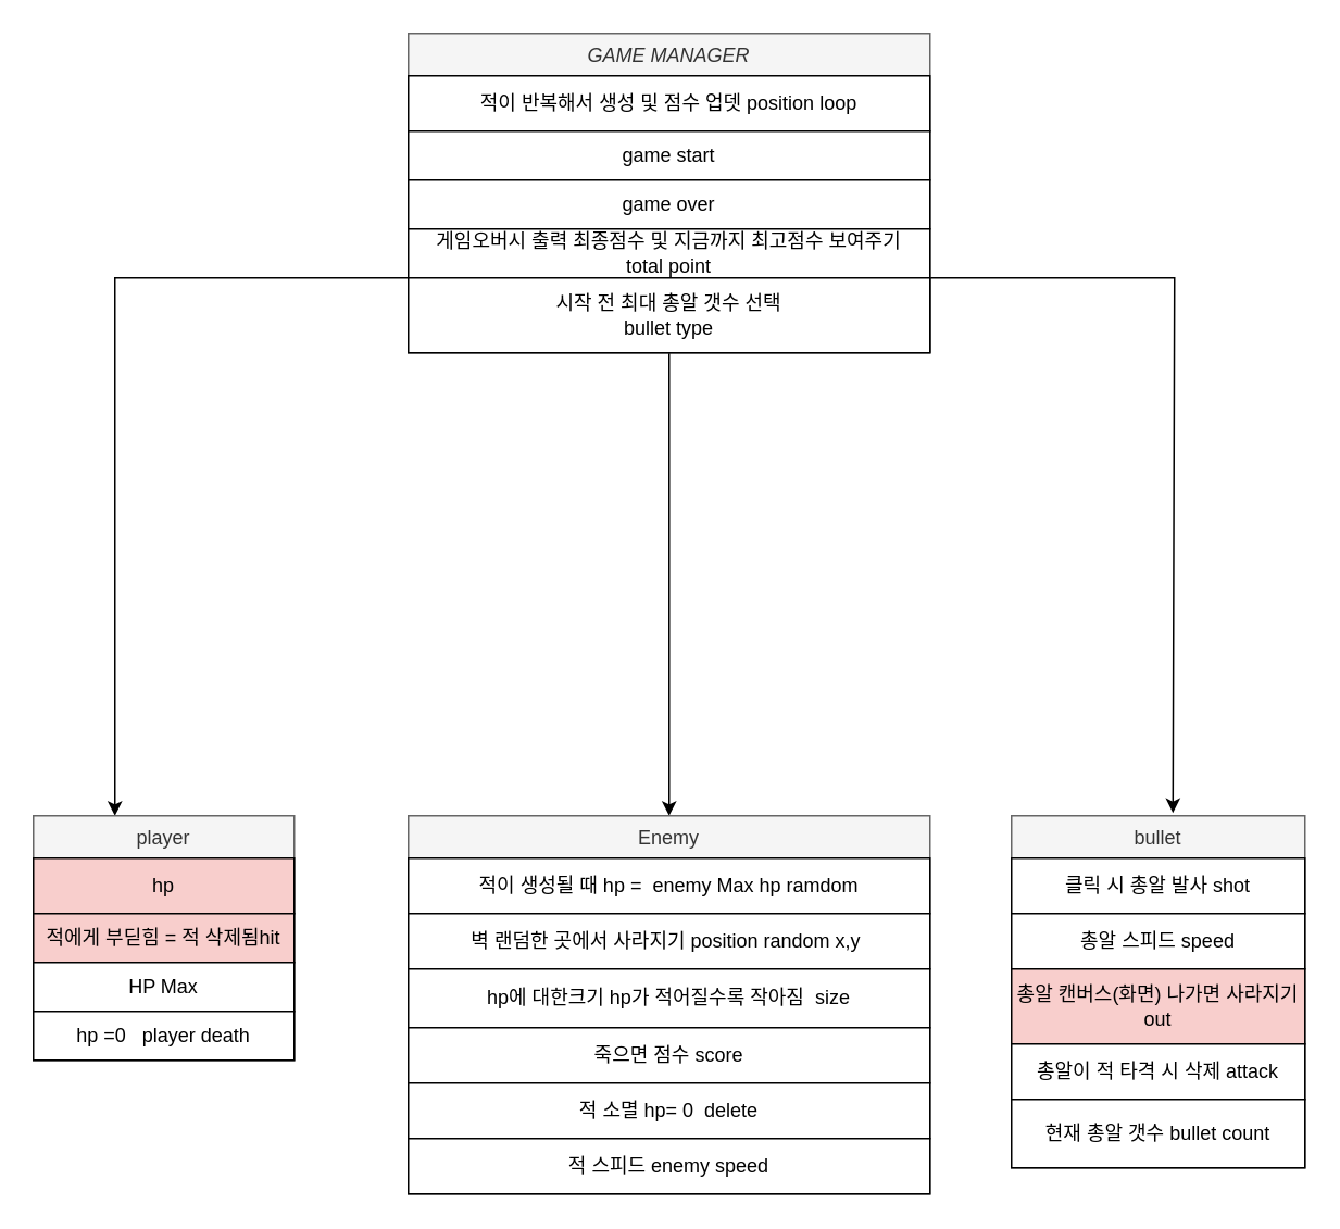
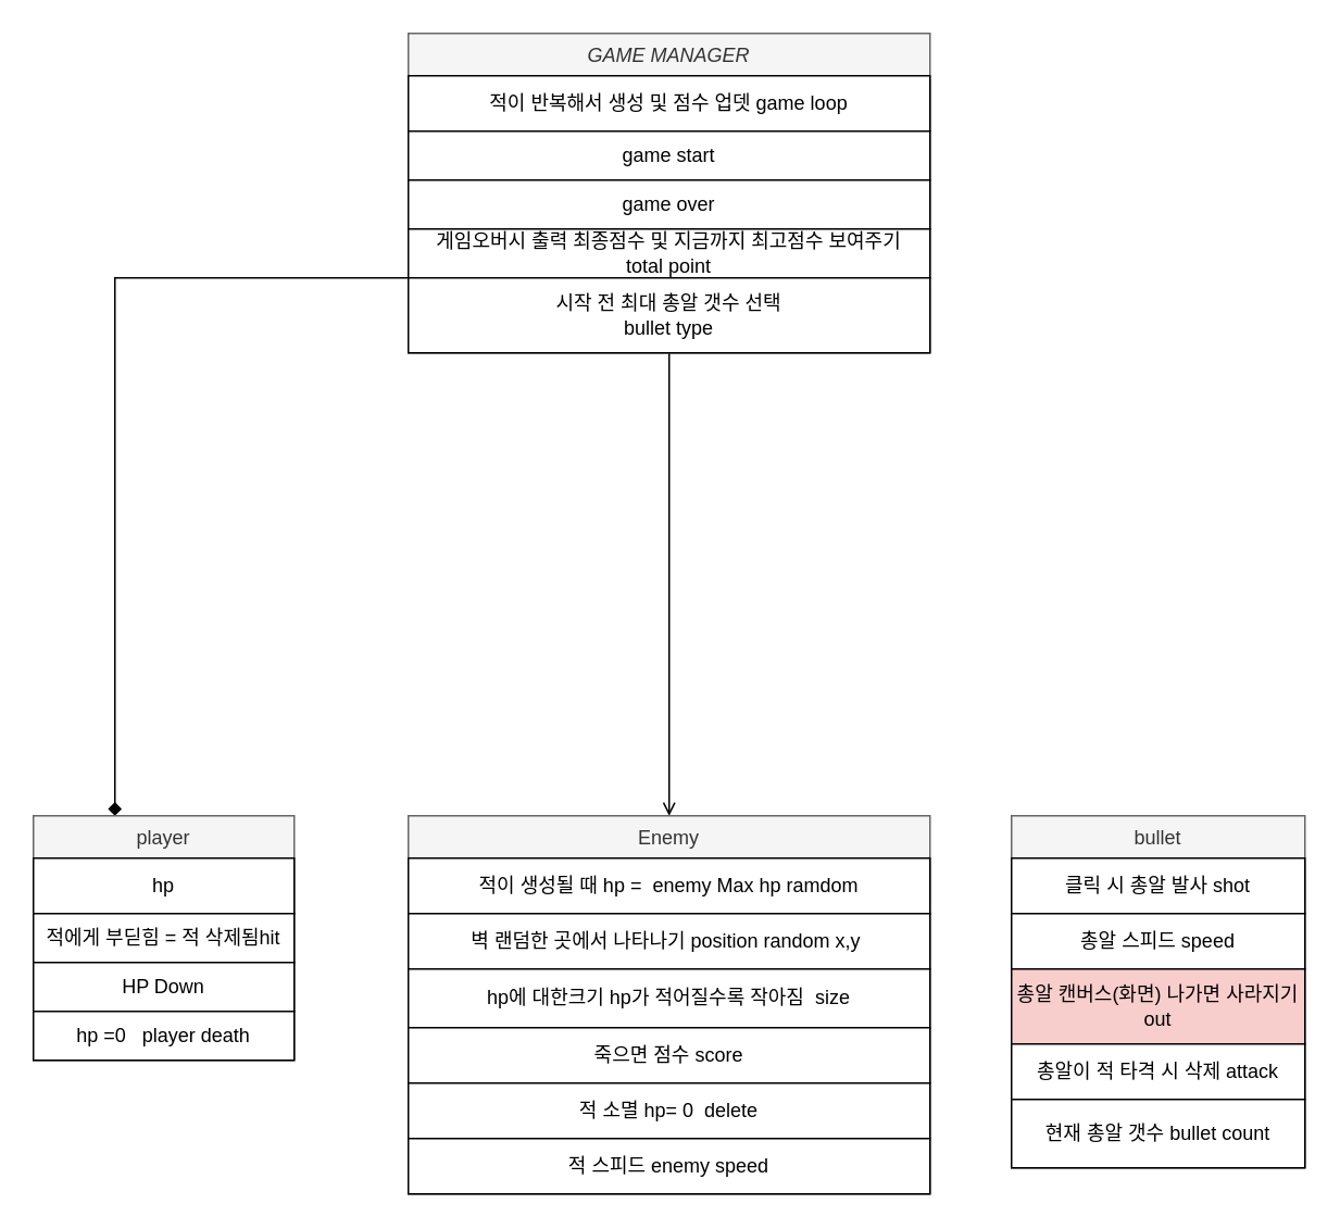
  <mxCell id="0" />
  <mxCell id="1" parent="0" />
- <mxCell id="2" style="edgeStyle=orthogonalEdgeStyle;rounded=0;orthogonalLoop=1;jettySize=auto;html=1;exitX=0.25;exitY=1;exitDx=0;exitDy=0;" parent="1" source="5" target="11" edge="1"><mxGeometry relative="1" as="geometry"><mxPoint x="70" y="440" as="targetPoint" /><Array as="points"><mxPoint x="70" y="170" /></Array></mxGeometry></mxCell>
- <mxCell id="3" style="edgeStyle=orthogonalEdgeStyle;rounded=0;orthogonalLoop=1;jettySize=auto;html=1;exitX=0.5;exitY=1;exitDx=0;exitDy=0;" parent="1" source="5" target="16" edge="1"><mxGeometry relative="1" as="geometry"><Array as="points"><mxPoint x="410" y="170" /></Array></mxGeometry></mxCell>
- <mxCell id="4" style="edgeStyle=orthogonalEdgeStyle;rounded=0;orthogonalLoop=1;jettySize=auto;html=1;exitX=1;exitY=1;exitDx=0;exitDy=0;entryX=0.55;entryY=-0.008;entryDx=0;entryDy=0;entryPerimeter=0;" parent="1" source="5" target="23" edge="1"><mxGeometry relative="1" as="geometry"><mxPoint x="720" y="500" as="targetPoint" /><Array as="points"><mxPoint x="720" y="170" /></Array></mxGeometry></mxCell>
+ <mxCell id="2" style="edgeStyle=orthogonalEdgeStyle;rounded=0;orthogonalLoop=1;jettySize=auto;html=1;exitX=0.25;exitY=1;exitDx=0;exitDy=0;endArrow=diamond;" parent="1" source="5" target="11" edge="1"><mxGeometry relative="1" as="geometry"><mxPoint x="70" y="440" as="targetPoint" /><Array as="points"><mxPoint x="70" y="170" /></Array></mxGeometry></mxCell>
+ <mxCell id="3" style="edgeStyle=orthogonalEdgeStyle;rounded=0;orthogonalLoop=1;jettySize=auto;html=1;exitX=0.5;exitY=1;exitDx=0;exitDy=0;endArrow=open;" parent="1" source="5" target="16" edge="1"><mxGeometry relative="1" as="geometry"><Array as="points"><mxPoint x="410" y="170" /></Array></mxGeometry></mxCell>
  <mxCell id="5" value="GAME MANAGER" style="swimlane;fontStyle=2;align=center;verticalAlign=top;childLayout=stackLayout;horizontal=1;startSize=26;horizontalStack=0;resizeParent=1;resizeLast=0;collapsible=1;marginBottom=0;rounded=0;shadow=0;strokeWidth=1;fillColor=#f5f5f5;strokeColor=#666666;fontColor=#333333;" parent="1" vertex="1"><mxGeometry x="250" y="20" width="320" height="196" as="geometry"><mxRectangle x="230" y="140" width="160" height="26" as="alternateBounds" /></mxGeometry></mxCell>
- <mxCell id="6" value="적이 반복해서 생성 및 점수 업뎃 position loop" style="rounded=0;whiteSpace=wrap;html=1;" parent="5" vertex="1"><mxGeometry y="26" width="320" height="34" as="geometry" /></mxCell>
+ <mxCell id="6" value="적이 반복해서 생성 및 점수 업뎃 game loop" style="rounded=0;whiteSpace=wrap;html=1;" parent="5" vertex="1"><mxGeometry y="26" width="320" height="34" as="geometry" /></mxCell>
  <mxCell id="7" value="game start" style="rounded=0;whiteSpace=wrap;html=1;" parent="5" vertex="1"><mxGeometry y="60" width="320" height="30" as="geometry" /></mxCell>
  <mxCell id="8" value="game over" style="rounded=0;whiteSpace=wrap;html=1;" parent="5" vertex="1"><mxGeometry y="90" width="320" height="30" as="geometry" /></mxCell>
  <mxCell id="9" value="게임오버시 출력 최종점수 및 지금까지 최고점수 보여주기&lt;br&gt;total point" style="rounded=0;whiteSpace=wrap;html=1;" parent="5" vertex="1"><mxGeometry y="120" width="320" height="30" as="geometry" /></mxCell>
  <mxCell id="10" value="시작 전 최대 총알 갯수 선택&lt;br&gt;bullet type" style="rounded=0;whiteSpace=wrap;html=1;" parent="5" vertex="1"><mxGeometry y="150" width="320" height="46" as="geometry" /></mxCell>
  <mxCell id="11" value="player" style="swimlane;fontStyle=0;align=center;verticalAlign=top;childLayout=stackLayout;horizontal=1;startSize=26;horizontalStack=0;resizeParent=1;resizeLast=0;collapsible=1;marginBottom=0;rounded=0;shadow=0;strokeWidth=1;fillColor=#f5f5f5;strokeColor=#666666;fontColor=#333333;" parent="1" vertex="1"><mxGeometry x="20" y="500" width="160" height="150" as="geometry"><mxRectangle x="130" y="380" width="160" height="26" as="alternateBounds" /></mxGeometry></mxCell>
- <mxCell id="12" value="hp" style="rounded=0;whiteSpace=wrap;html=1;fillColor=#f8cecc;" parent="11" vertex="1"><mxGeometry y="26" width="160" height="34" as="geometry" /></mxCell>
- <mxCell id="13" value="적에게 부딛힘 = 적 삭제됨hit" style="rounded=0;whiteSpace=wrap;html=1;fillColor=#f8cecc;" parent="11" vertex="1"><mxGeometry y="60" width="160" height="30" as="geometry" /></mxCell>
- <mxCell id="14" value="HP Max" style="rounded=0;whiteSpace=wrap;html=1;" parent="11" vertex="1"><mxGeometry y="90" width="160" height="30" as="geometry" /></mxCell>
+ <mxCell id="12" value="hp" style="rounded=0;whiteSpace=wrap;html=1;" parent="11" vertex="1"><mxGeometry y="26" width="160" height="34" as="geometry" /></mxCell>
+ <mxCell id="13" value="적에게 부딛힘 = 적 삭제됨hit" style="rounded=0;whiteSpace=wrap;html=1;" parent="11" vertex="1"><mxGeometry y="60" width="160" height="30" as="geometry" /></mxCell>
+ <mxCell id="14" value="HP Down" style="rounded=0;whiteSpace=wrap;html=1;" parent="11" vertex="1"><mxGeometry y="90" width="160" height="30" as="geometry" /></mxCell>
  <mxCell id="15" value="hp =0&amp;nbsp; &amp;nbsp;player death" style="rounded=0;whiteSpace=wrap;html=1;" parent="11" vertex="1"><mxGeometry y="120" width="160" height="30" as="geometry" /></mxCell>
  <mxCell id="16" value="Enemy" style="swimlane;fontStyle=0;align=center;verticalAlign=top;childLayout=stackLayout;horizontal=1;startSize=26;horizontalStack=0;resizeParent=1;resizeLast=0;collapsible=1;marginBottom=0;rounded=0;shadow=0;strokeWidth=1;fillColor=#f5f5f5;strokeColor=#666666;fontColor=#333333;" parent="1" vertex="1"><mxGeometry x="250" y="500" width="320" height="232" as="geometry"><mxRectangle x="130" y="380" width="160" height="26" as="alternateBounds" /></mxGeometry></mxCell>
  <mxCell id="17" value="적이 생성될 때 hp =&amp;nbsp; enemy Max hp ramdom" style="rounded=0;whiteSpace=wrap;html=1;" parent="16" vertex="1"><mxGeometry y="26" width="320" height="34" as="geometry" /></mxCell>
- <mxCell id="18" value="벽 랜덤한 곳에서 사라지기&amp;nbsp;position random x,y&amp;nbsp;" style="rounded=0;whiteSpace=wrap;html=1;" parent="16" vertex="1"><mxGeometry y="60" width="320" height="34" as="geometry" /></mxCell>
+ <mxCell id="18" value="벽 랜덤한 곳에서 나타나기&amp;nbsp;position random x,y&amp;nbsp;" style="rounded=0;whiteSpace=wrap;html=1;" parent="16" vertex="1"><mxGeometry y="60" width="320" height="34" as="geometry" /></mxCell>
  <mxCell id="19" value="hp에 대한크기 hp가 적어질수록 작아짐&amp;nbsp; size" style="rounded=0;whiteSpace=wrap;html=1;" parent="16" vertex="1"><mxGeometry y="94" width="320" height="36" as="geometry" /></mxCell>
  <mxCell id="20" value="죽으면 점수 score" style="rounded=0;whiteSpace=wrap;html=1;" parent="16" vertex="1"><mxGeometry y="130" width="320" height="34" as="geometry" /></mxCell>
  <mxCell id="21" value="적 소멸 hp= 0&amp;nbsp; delete" style="rounded=0;whiteSpace=wrap;html=1;" parent="16" vertex="1"><mxGeometry y="164" width="320" height="34" as="geometry" /></mxCell>
  <mxCell id="22" value="적 스피드 enemy speed" style="rounded=0;whiteSpace=wrap;html=1;" parent="16" vertex="1"><mxGeometry y="198" width="320" height="34" as="geometry" /></mxCell>
  <mxCell id="23" value="bullet" style="swimlane;fontStyle=0;align=center;verticalAlign=top;childLayout=stackLayout;horizontal=1;startSize=26;horizontalStack=0;resizeParent=1;resizeLast=0;collapsible=1;marginBottom=0;rounded=0;shadow=0;strokeWidth=1;fillColor=#f5f5f5;strokeColor=#666666;fontColor=#333333;" parent="1" vertex="1"><mxGeometry x="620" y="500" width="180" height="216" as="geometry"><mxRectangle x="130" y="380" width="160" height="26" as="alternateBounds" /></mxGeometry></mxCell>
  <mxCell id="24" value="클릭 시 총알 발사 shot" style="rounded=0;whiteSpace=wrap;html=1;" parent="23" vertex="1"><mxGeometry y="26" width="180" height="34" as="geometry" /></mxCell>
  <mxCell id="25" value="총알 스피드 speed" style="rounded=0;whiteSpace=wrap;html=1;" parent="23" vertex="1"><mxGeometry y="60" width="180" height="34" as="geometry" /></mxCell>
  <mxCell id="26" value="총알 캔버스(화면) 나가면 사라지기 out" style="rounded=0;whiteSpace=wrap;html=1;fillColor=#f8cecc;" parent="23" vertex="1"><mxGeometry y="94" width="180" height="46" as="geometry" /></mxCell>
  <mxCell id="27" value="총알이 적 타격 시 삭제 attack" style="rounded=0;whiteSpace=wrap;html=1;" parent="23" vertex="1"><mxGeometry y="140" width="180" height="34" as="geometry" /></mxCell>
  <mxCell id="28" value="현재 총알 갯수 bullet count" style="rounded=0;whiteSpace=wrap;html=1;" parent="23" vertex="1"><mxGeometry y="174" width="180" height="42" as="geometry" /></mxCell>
